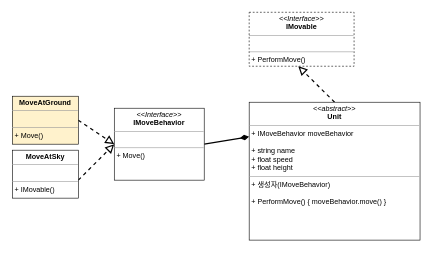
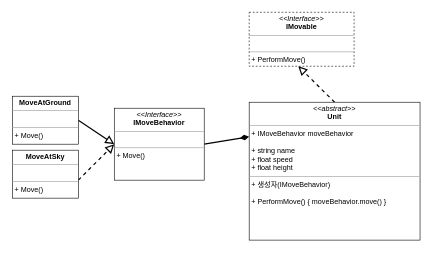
  <mxCell id="0" />
  <mxCell id="1" parent="0" />
  <mxCell id="2" style="edgeStyle=none;rounded=0;orthogonalLoop=1;jettySize=auto;html=1;exitX=0.5;exitY=0;exitDx=0;exitDy=0;entryX=0.468;entryY=1;entryDx=0;entryDy=0;entryPerimeter=0;dashed=1;endArrow=block;endFill=0;strokeWidth=2;endSize=10;startSize=6;" edge="1" parent="1" source="3" target="4"><mxGeometry relative="1" as="geometry" /></mxCell>
  <mxCell id="3" value="&lt;p style=&quot;margin: 0px ; margin-top: 4px ; text-align: center&quot;&gt;&lt;i&gt;&amp;lt;&amp;lt;abstract&amp;gt;&amp;gt;&lt;/i&gt;&lt;b&gt;&lt;br&gt;Unit&lt;/b&gt;&lt;/p&gt;&lt;hr size=&quot;1&quot;&gt;&lt;p style=&quot;margin: 0px ; margin-left: 4px&quot;&gt;+ IMoveBehavior moveBehavior&lt;br&gt;&lt;br&gt;+ string name&lt;br&gt;+ float speed&lt;br&gt;&lt;/p&gt;&lt;p style=&quot;margin: 0px ; margin-left: 4px&quot;&gt;+ float height&lt;/p&gt;&lt;hr size=&quot;1&quot;&gt;&lt;p style=&quot;margin: 0px ; margin-left: 4px&quot;&gt;+ 생성자(IMoveBehavior)&lt;/p&gt;&lt;p style=&quot;margin: 0px ; margin-left: 4px&quot;&gt;&lt;br&gt;&lt;/p&gt;&lt;p style=&quot;margin: 0px 0px 0px 4px&quot;&gt;+ PerformMove() {&amp;nbsp;&lt;span&gt;moveBehavior.move()&amp;nbsp;&lt;/span&gt;&lt;span&gt;}&lt;/span&gt;&lt;/p&gt;" style="verticalAlign=top;align=left;overflow=fill;fontSize=12;fontFamily=Helvetica;html=1;" vertex="1" parent="1"><mxGeometry x="415" y="170" width="285" height="230" as="geometry" /></mxCell>
  <mxCell id="4" value="&lt;p style=&quot;margin: 0px ; margin-top: 4px ; text-align: center&quot;&gt;&lt;i&gt;&amp;lt;&amp;lt;Interface&amp;gt;&amp;gt;&lt;/i&gt;&lt;br&gt;&lt;b&gt;IMovable&lt;/b&gt;&lt;/p&gt;&lt;hr size=&quot;1&quot;&gt;&lt;p style=&quot;margin: 0px ; margin-left: 4px&quot;&gt;&lt;br&gt;&lt;/p&gt;&lt;hr size=&quot;1&quot;&gt;&lt;p style=&quot;margin: 0px ; margin-left: 4px&quot;&gt;+ PerformMove()&lt;br&gt;&lt;/p&gt;" style="verticalAlign=top;align=left;overflow=fill;fontSize=12;fontFamily=Helvetica;html=1;dashed=1;" vertex="1" parent="1"><mxGeometry x="415" y="20" width="175" height="90" as="geometry" /></mxCell>
  <mxCell id="5" style="edgeStyle=none;rounded=0;orthogonalLoop=1;jettySize=auto;html=1;exitX=1;exitY=0.5;exitDx=0;exitDy=0;entryX=0;entryY=0.25;entryDx=0;entryDy=0;endArrow=diamondThin;endFill=1;strokeWidth=2;endSize=10;startSize=6;" edge="1" parent="1" source="6" target="3"><mxGeometry relative="1" as="geometry" /></mxCell>
  <mxCell id="6" value="&lt;p style=&quot;margin: 0px ; margin-top: 4px ; text-align: center&quot;&gt;&lt;i&gt;&amp;lt;&amp;lt;Interface&amp;gt;&amp;gt;&lt;/i&gt;&lt;br&gt;&lt;b&gt;IMoveBehavior&lt;/b&gt;&lt;/p&gt;&lt;hr size=&quot;1&quot;&gt;&lt;p style=&quot;margin: 0px ; margin-left: 4px&quot;&gt;&lt;br&gt;&lt;/p&gt;&lt;hr size=&quot;1&quot;&gt;&lt;p style=&quot;margin: 0px ; margin-left: 4px&quot;&gt;+ Move()&lt;/p&gt;" style="verticalAlign=top;align=left;overflow=fill;fontSize=12;fontFamily=Helvetica;html=1;" vertex="1" parent="1"><mxGeometry x="190" y="180" width="150" height="120" as="geometry" /></mxCell>
- <mxCell id="7" style="edgeStyle=none;rounded=0;orthogonalLoop=1;jettySize=auto;html=1;exitX=1;exitY=0.5;exitDx=0;exitDy=0;entryX=0;entryY=0.5;entryDx=0;entryDy=0;dashed=1;endArrow=block;endFill=0;strokeWidth=2;endSize=10;startSize=6;" edge="1" parent="1" source="8" target="6"><mxGeometry relative="1" as="geometry" /></mxCell>
- <mxCell id="8" value="&lt;p style=&quot;margin: 0px ; margin-top: 4px ; text-align: center&quot;&gt;&lt;b&gt;MoveAtGround&lt;/b&gt;&lt;/p&gt;&lt;hr size=&quot;1&quot;&gt;&lt;p style=&quot;margin: 0px ; margin-left: 4px&quot;&gt;&lt;br&gt;&lt;/p&gt;&lt;hr size=&quot;1&quot;&gt;&lt;p style=&quot;margin: 0px ; margin-left: 4px&quot;&gt;+ &lt;span&gt;Move()&lt;/span&gt;&lt;/p&gt;" style="verticalAlign=top;align=left;overflow=fill;fontSize=12;fontFamily=Helvetica;html=1;fillColor=#fff2cc;" vertex="1" parent="1"><mxGeometry x="20" y="160" width="110" height="80" as="geometry" /></mxCell>
+ <mxCell id="7" style="edgeStyle=none;rounded=0;orthogonalLoop=1;jettySize=auto;html=1;exitX=1;exitY=0.5;exitDx=0;exitDy=0;entryX=0;entryY=0.5;entryDx=0;entryDy=0;dashed=0;endArrow=block;endFill=0;strokeWidth=2;endSize=10;startSize=6;" edge="1" parent="1" source="8" target="6"><mxGeometry relative="1" as="geometry" /></mxCell>
+ <mxCell id="8" value="&lt;p style=&quot;margin: 0px ; margin-top: 4px ; text-align: center&quot;&gt;&lt;b&gt;MoveAtGround&lt;/b&gt;&lt;/p&gt;&lt;hr size=&quot;1&quot;&gt;&lt;p style=&quot;margin: 0px ; margin-left: 4px&quot;&gt;&lt;br&gt;&lt;/p&gt;&lt;hr size=&quot;1&quot;&gt;&lt;p style=&quot;margin: 0px ; margin-left: 4px&quot;&gt;+ &lt;span&gt;Move()&lt;/span&gt;&lt;/p&gt;" style="verticalAlign=top;align=left;overflow=fill;fontSize=12;fontFamily=Helvetica;html=1;" vertex="1" parent="1"><mxGeometry x="20" y="160" width="110" height="80" as="geometry" /></mxCell>
  <mxCell id="9" style="edgeStyle=none;rounded=0;orthogonalLoop=1;jettySize=auto;html=1;exitX=1;exitY=0.5;exitDx=0;exitDy=0;dashed=1;endArrow=block;endFill=0;strokeWidth=2;endSize=10;startSize=6;entryX=0;entryY=0.5;entryDx=0;entryDy=0;" edge="1" parent="1" target="6"><mxGeometry relative="1" as="geometry"><mxPoint x="160" y="220" as="targetPoint" /><mxPoint x="130" y="300" as="sourcePoint" /></mxGeometry></mxCell>
- <mxCell id="10" value="&lt;p style=&quot;margin: 0px ; margin-top: 4px ; text-align: center&quot;&gt;&lt;b&gt;MoveAtSky&lt;/b&gt;&lt;/p&gt;&lt;hr size=&quot;1&quot;&gt;&lt;p style=&quot;margin: 0px ; margin-left: 4px&quot;&gt;&lt;br&gt;&lt;/p&gt;&lt;hr size=&quot;1&quot;&gt;&lt;p style=&quot;margin: 0px ; margin-left: 4px&quot;&gt;+ IMovable()&lt;/p&gt;" style="verticalAlign=top;align=left;overflow=fill;fontSize=12;fontFamily=Helvetica;html=1;" vertex="1" parent="1"><mxGeometry x="20" y="250" width="110" height="80" as="geometry" /></mxCell>
+ <mxCell id="10" value="&lt;p style=&quot;margin: 0px ; margin-top: 4px ; text-align: center&quot;&gt;&lt;b&gt;MoveAtSky&lt;/b&gt;&lt;/p&gt;&lt;hr size=&quot;1&quot;&gt;&lt;p style=&quot;margin: 0px ; margin-left: 4px&quot;&gt;&lt;br&gt;&lt;/p&gt;&lt;hr size=&quot;1&quot;&gt;&lt;p style=&quot;margin: 0px ; margin-left: 4px&quot;&gt;+ Move()&lt;/p&gt;" style="verticalAlign=top;align=left;overflow=fill;fontSize=12;fontFamily=Helvetica;html=1;" vertex="1" parent="1"><mxGeometry x="20" y="250" width="110" height="80" as="geometry" /></mxCell>
